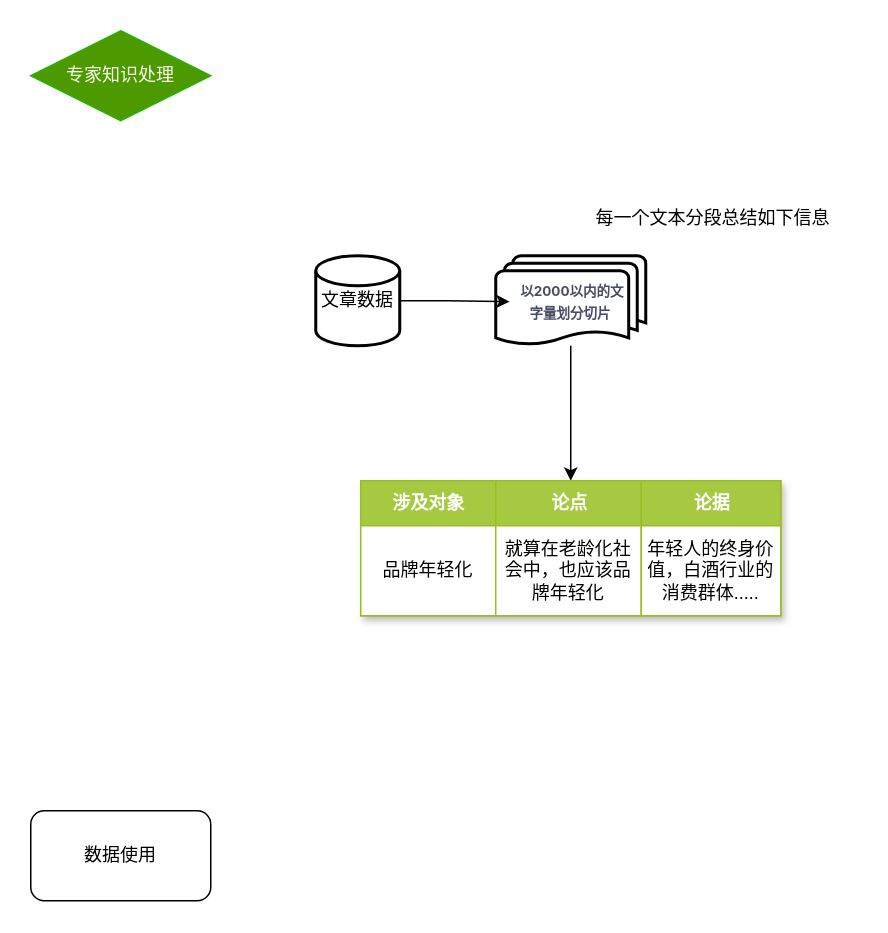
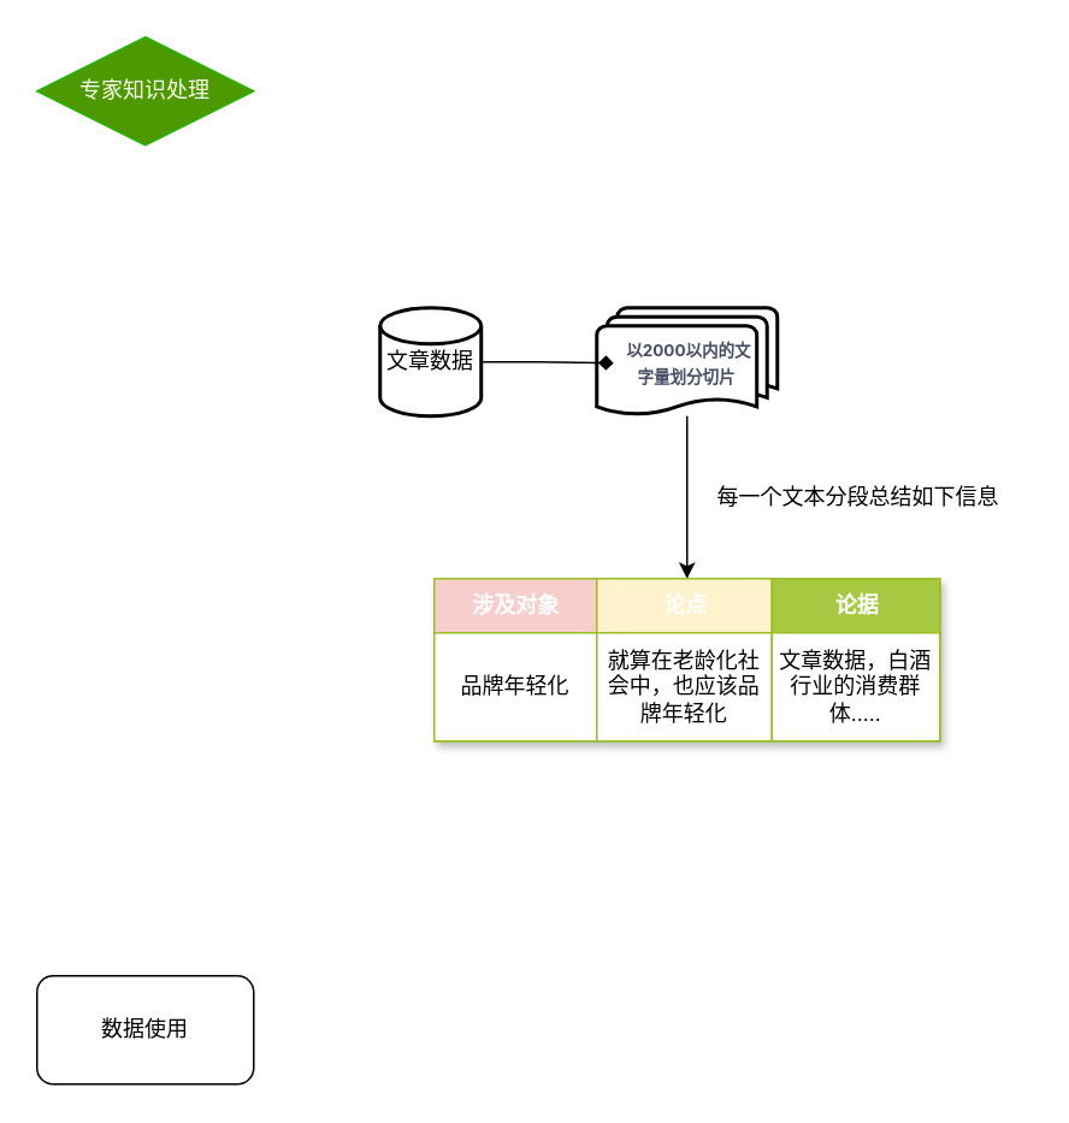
  <mxCell id="0" />
  <mxCell id="1" parent="0" />
  <mxCell id="2" value="专家知识处理" style="rhombus;whiteSpace=wrap;html=1;fillColor=#4D9900;strokeColor=#24B300;fontColor=#FBFFF0;fillStyle=solid;" vertex="1" parent="1"><mxGeometry x="20" y="20" width="120" height="60" as="geometry" /></mxCell>
  <mxCell id="3" value="数据使用" style="whiteSpace=wrap;html=1;rounded=1;" vertex="1" parent="1"><mxGeometry x="20" y="540" width="120" height="60" as="geometry" /></mxCell>
  <mxCell id="4" style="edgeStyle=orthogonalEdgeStyle;rounded=0;orthogonalLoop=1;jettySize=auto;html=1;" edge="1" parent="1" source="5" target="9"><mxGeometry relative="1" as="geometry" /></mxCell>
  <mxCell id="5" value="&lt;span style=&quot;background-color: rgb(255, 255, 255); font-size: 9px;&quot;&gt;&lt;b&gt;&amp;nbsp;&lt;span style=&quot;color: rgb(71, 77, 102); font-family: Inter;&quot;&gt;以2000以内的文&lt;/span&gt;&lt;/b&gt;&lt;/span&gt;&lt;div&gt;&lt;span style=&quot;background-color: rgb(255, 255, 255); font-size: 9px;&quot;&gt;&lt;span style=&quot;color: rgb(71, 77, 102); font-family: Inter;&quot;&gt;&lt;b&gt;字量划分切片&lt;/b&gt;&lt;/span&gt;&lt;/span&gt;&lt;/div&gt;" style="strokeWidth=2;html=1;shape=mxgraph.flowchart.multi-document;whiteSpace=wrap;" vertex="1" parent="1"><mxGeometry x="330" y="170" width="100" height="60" as="geometry" /></mxCell>
  <mxCell id="6" value="文章数据" style="strokeWidth=2;html=1;shape=mxgraph.flowchart.database;whiteSpace=wrap;" vertex="1" parent="1"><mxGeometry x="210" y="170" width="56" height="60" as="geometry" /></mxCell>
- <mxCell id="7" style="edgeStyle=orthogonalEdgeStyle;rounded=0;orthogonalLoop=1;jettySize=auto;html=1;exitX=1;exitY=0.5;exitDx=0;exitDy=0;exitPerimeter=0;entryX=0.093;entryY=0.51;entryDx=0;entryDy=0;entryPerimeter=0;" edge="1" parent="1" source="6" target="5"><mxGeometry relative="1" as="geometry" /></mxCell>
+ <mxCell id="7" style="edgeStyle=orthogonalEdgeStyle;rounded=0;orthogonalLoop=1;jettySize=auto;html=1;exitX=1;exitY=0.5;exitDx=0;exitDy=0;exitPerimeter=0;entryX=0.093;entryY=0.51;entryDx=0;entryDy=0;entryPerimeter=0;endArrow=diamond;" edge="1" parent="1" source="6" target="5"><mxGeometry relative="1" as="geometry" /></mxCell>
  <mxCell id="8" value="Assets" style="childLayout=tableLayout;recursiveResize=0;strokeColor=#98bf21;fillColor=#A7C942;shadow=1;" vertex="1" parent="1"><mxGeometry x="240" y="320" width="280" height="90" as="geometry" /></mxCell>
  <mxCell id="9" style="shape=tableRow;horizontal=0;startSize=0;swimlaneHead=0;swimlaneBody=0;top=0;left=0;bottom=0;right=0;dropTarget=0;collapsible=0;recursiveResize=0;expand=0;fontStyle=0;strokeColor=inherit;fillColor=#ffffff;" vertex="1" parent="8"><mxGeometry width="280" height="30" as="geometry" /></mxCell>
- <mxCell id="10" value="涉及对象" style="connectable=0;recursiveResize=0;strokeColor=inherit;fillColor=#A7C942;align=center;fontStyle=1;fontColor=#FFFFFF;html=1;" vertex="1" parent="9"><mxGeometry width="90" height="30" as="geometry"><mxRectangle width="90" height="30" as="alternateBounds" /></mxGeometry></mxCell>
- <mxCell id="11" value="论点" style="connectable=0;recursiveResize=0;strokeColor=inherit;fillColor=#A7C942;align=center;fontStyle=1;fontColor=#FFFFFF;html=1;" vertex="1" parent="9"><mxGeometry x="90" width="97" height="30" as="geometry"><mxRectangle width="97" height="30" as="alternateBounds" /></mxGeometry></mxCell>
+ <mxCell id="10" value="涉及对象" style="connectable=0;recursiveResize=0;strokeColor=inherit;fillColor=#f8cecc;align=center;fontStyle=1;fontColor=#FFFFFF;html=1;" vertex="1" parent="9"><mxGeometry width="90" height="30" as="geometry"><mxRectangle width="90" height="30" as="alternateBounds" /></mxGeometry></mxCell>
+ <mxCell id="11" value="论点" style="connectable=0;recursiveResize=0;strokeColor=inherit;fillColor=#fff2cc;align=center;fontStyle=1;fontColor=#FFFFFF;html=1;" vertex="1" parent="9"><mxGeometry x="90" width="97" height="30" as="geometry"><mxRectangle width="97" height="30" as="alternateBounds" /></mxGeometry></mxCell>
  <mxCell id="12" value="论据" style="connectable=0;recursiveResize=0;strokeColor=inherit;fillColor=#A7C942;align=center;fontStyle=1;fontColor=#FFFFFF;html=1;" vertex="1" parent="9"><mxGeometry x="187" width="93" height="30" as="geometry"><mxRectangle width="93" height="30" as="alternateBounds" /></mxGeometry></mxCell>
  <mxCell id="13" value="" style="shape=tableRow;horizontal=0;startSize=0;swimlaneHead=0;swimlaneBody=0;top=0;left=0;bottom=0;right=0;dropTarget=0;collapsible=0;recursiveResize=0;expand=0;fontStyle=0;strokeColor=inherit;fillColor=#ffffff;" vertex="1" parent="8"><mxGeometry y="30" width="280" height="60" as="geometry" /></mxCell>
  <mxCell id="14" value="品牌年轻化" style="connectable=0;recursiveResize=0;strokeColor=inherit;fillColor=inherit;align=center;whiteSpace=wrap;html=1;" vertex="1" parent="13"><mxGeometry width="90" height="60" as="geometry"><mxRectangle width="90" height="60" as="alternateBounds" /></mxGeometry></mxCell>
  <mxCell id="15" value="就算在老龄化社会中，也应该品牌年轻化" style="connectable=0;recursiveResize=0;strokeColor=inherit;fillColor=inherit;align=center;whiteSpace=wrap;html=1;" vertex="1" parent="13"><mxGeometry x="90" width="97" height="60" as="geometry"><mxRectangle width="97" height="60" as="alternateBounds" /></mxGeometry></mxCell>
- <mxCell id="16" value="年轻人的终身价值，白酒行业的消费群体....." style="connectable=0;recursiveResize=0;strokeColor=inherit;fillColor=inherit;align=center;whiteSpace=wrap;html=1;" vertex="1" parent="13"><mxGeometry x="187" width="93" height="60" as="geometry"><mxRectangle width="93" height="60" as="alternateBounds" /></mxGeometry></mxCell>
- <mxCell id="17" value="每一个文本分段总结如下信息" style="text;html=1;align=center;verticalAlign=middle;whiteSpace=wrap;rounded=0;" vertex="1" parent="1"><mxGeometry x="380" y="130" width="190" height="30" as="geometry" /></mxCell>
+ <mxCell id="16" value="文章数据，白酒行业的消费群体....." style="connectable=0;recursiveResize=0;strokeColor=inherit;fillColor=inherit;align=center;whiteSpace=wrap;html=1;" vertex="1" parent="13"><mxGeometry x="187" width="93" height="60" as="geometry"><mxRectangle width="93" height="60" as="alternateBounds" /></mxGeometry></mxCell>
+ <mxCell id="17" value="每一个文本分段总结如下信息" style="text;html=1;align=center;verticalAlign=middle;whiteSpace=wrap;rounded=0;" vertex="1" parent="1"><mxGeometry x="380" y="260" width="190" height="30" as="geometry" /></mxCell>
